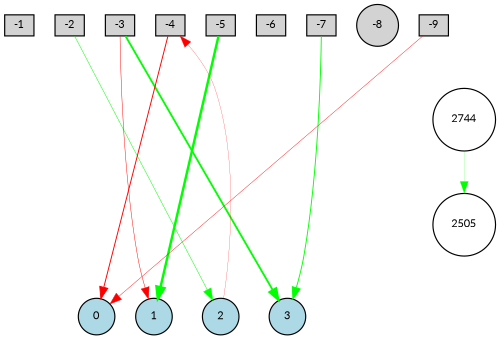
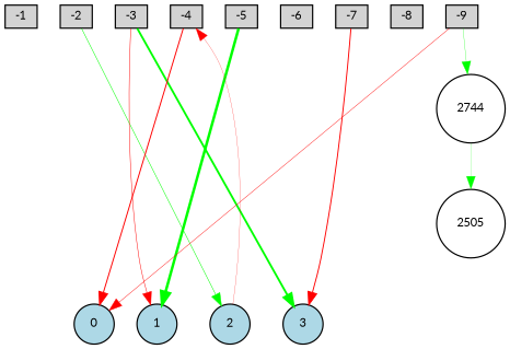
  digraph {
    fontname=Lato
    node [fillcolor=lightgray fontname=Lato fontsize=9 shape=box style=filled]
    edge [fontname=Lato style=invis]
    -1 [height=0.2 width=0.2]
    -2 [height=0.2 width=0.2]
    -3 [height=0.2 width=0.2]
    -4 [height=0.2 width=0.2]
    -5 [height=0.2 width=0.2]
    -6 [height=0.2 width=0.2]
    -7 [height=0.2 width=0.2]
-   -8 [height=0.2 shape=circle width=0.2]
+   -8 [height=0.2 width=0.2]
    -9 [height=0.2 width=0.2]
    0 [fillcolor=lightblue height=0.2 shape=circle width=0.2]
    1 [fillcolor=lightblue height=0.2 shape=circle width=0.2]
    2 [fillcolor=lightblue height=0.2 shape=circle width=0.2]
    3 [fillcolor=lightblue height=0.2 shape=circle width=0.2]
    2744 [fillcolor=white height=0.2 shape=circle width=0.2]
    2505 [fillcolor=white height=0.2 shape=circle width=0.2]
    subgraph sub_1 {
      rank=source
      -1
      -2
      -3
      -4
      -5
      -6
      -7
      -8
      -9
    }
    subgraph sub_2 {
      rank=sink
      0
      1
      2
      3
    }
    -1 -> -2
    -2 -> -3
    -2 -> 2 [color=green penwidth=0.4168962019110204 style=solid]
    -3 -> -4
    -3 -> 1 [color=red penwidth=0.3911191701619947 style=solid]
    -3 -> 3 [color=green penwidth=1.556574618294068 style=solid]
    -4 -> -5
    -4 -> 0 [color=red penwidth=0.8120616225047153 style=solid]
    -5 -> -6
    -5 -> 1 [color=green penwidth=2.08882391263864 style=solid]
    -6 -> -7
    -7 -> -8
-   -7 -> 3 [color=green penwidth=0.7741922721217706 style=solid]
+   -7 -> 3 [color=red penwidth=0.7741922721217706 style=solid]
    -8 -> -9
    -9 -> 0 [color=red penwidth=0.3397460412850075 style=solid]
+   -9 -> 2744 [color=green penwidth=0.2351230477944854 style=solid]
    0 -> 1
    1 -> 2
    2 -> -4 [color=red penwidth=0.18037371407461394 style=solid]
    2 -> 3
    2744 -> 2505 [color=green penwidth=0.1516165241124377 style=solid]
  }
